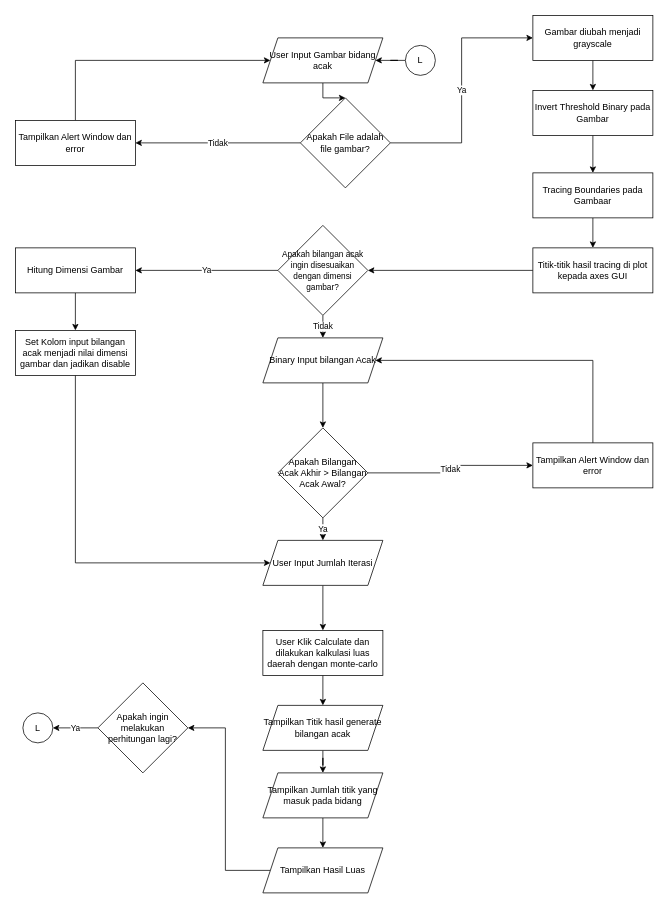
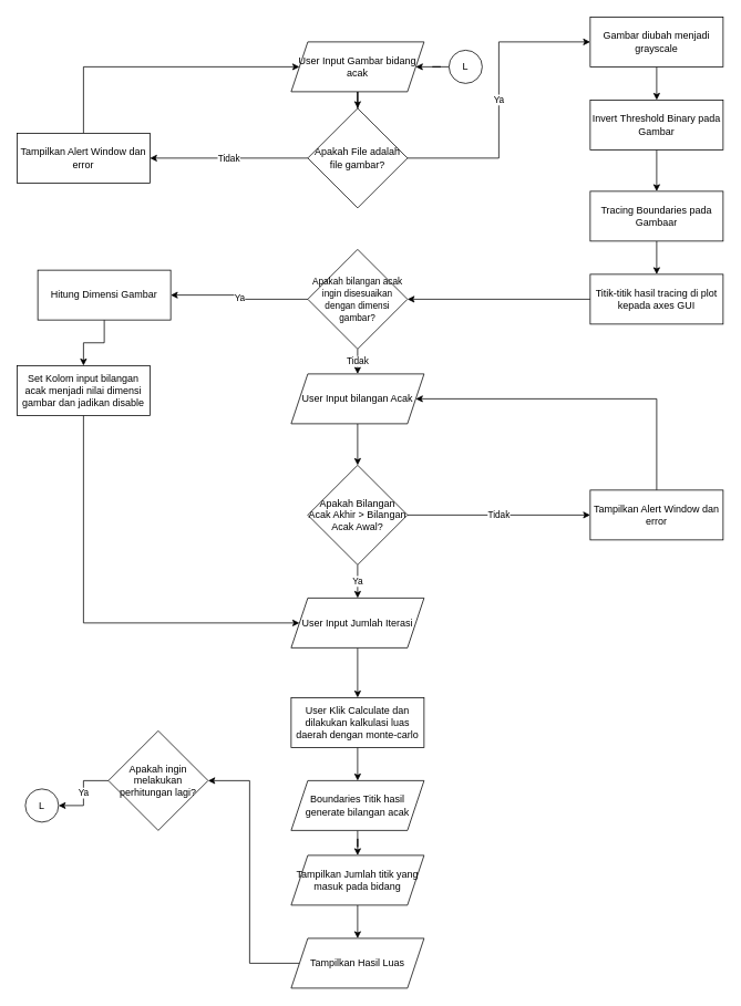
  <mxCell id="0" />
  <mxCell id="1" parent="0" />
  <mxCell id="2" style="edgeStyle=orthogonalEdgeStyle;rounded=0;orthogonalLoop=1;jettySize=auto;html=1;" edge="1" parent="1" source="3" target="6"><mxGeometry relative="1" as="geometry" /></mxCell>
  <mxCell id="3" value="User Input Gambar bidang acak" style="shape=parallelogram;perimeter=parallelogramPerimeter;whiteSpace=wrap;html=1;fixedSize=1;" vertex="1" parent="1"><mxGeometry x="350" y="50" width="160" height="60" as="geometry" /></mxCell>
  <mxCell id="4" value="Tidak" style="edgeStyle=orthogonalEdgeStyle;rounded=0;orthogonalLoop=1;jettySize=auto;html=1;entryX=1;entryY=0.5;entryDx=0;entryDy=0;" edge="1" parent="1" source="6" target="8"><mxGeometry relative="1" as="geometry" /></mxCell>
  <mxCell id="5" value="Ya" style="edgeStyle=orthogonalEdgeStyle;rounded=0;orthogonalLoop=1;jettySize=auto;html=1;entryX=0;entryY=0.5;entryDx=0;entryDy=0;" edge="1" parent="1" source="6" target="10"><mxGeometry relative="1" as="geometry" /></mxCell>
- <mxCell id="6" value="Apakah File adalah file gambar?" style="rhombus;whiteSpace=wrap;html=1;" vertex="1" parent="1"><mxGeometry x="400" y="130" width="120" height="120" as="geometry" /></mxCell>
+ <mxCell id="6" value="Apakah File adalah file gambar?" style="rhombus;whiteSpace=wrap;html=1;" vertex="1" parent="1"><mxGeometry x="370" y="130" width="120" height="120" as="geometry" /></mxCell>
  <mxCell id="7" style="edgeStyle=orthogonalEdgeStyle;rounded=0;orthogonalLoop=1;jettySize=auto;html=1;entryX=0;entryY=0.5;entryDx=0;entryDy=0;" edge="1" parent="1" source="8" target="3"><mxGeometry relative="1" as="geometry"><Array as="points"><mxPoint x="100" y="80" /></Array></mxGeometry></mxCell>
  <mxCell id="8" value="Tampilkan Alert Window dan error" style="rounded=0;whiteSpace=wrap;html=1;" vertex="1" parent="1"><mxGeometry x="20" y="160" width="160" height="60" as="geometry" /></mxCell>
  <mxCell id="9" style="edgeStyle=orthogonalEdgeStyle;rounded=0;orthogonalLoop=1;jettySize=auto;html=1;" edge="1" parent="1" source="10" target="12"><mxGeometry relative="1" as="geometry" /></mxCell>
  <mxCell id="10" value="Gambar diubah menjadi grayscale" style="rounded=0;whiteSpace=wrap;html=1;" vertex="1" parent="1"><mxGeometry x="710" y="20" width="160" height="60" as="geometry" /></mxCell>
  <mxCell id="11" style="edgeStyle=orthogonalEdgeStyle;rounded=0;orthogonalLoop=1;jettySize=auto;html=1;" edge="1" parent="1" source="12" target="14"><mxGeometry relative="1" as="geometry" /></mxCell>
  <mxCell id="12" value="Invert Threshold Binary pada Gambar" style="rounded=0;whiteSpace=wrap;html=1;" vertex="1" parent="1"><mxGeometry x="710" y="120" width="160" height="60" as="geometry" /></mxCell>
  <mxCell id="13" style="edgeStyle=orthogonalEdgeStyle;rounded=0;orthogonalLoop=1;jettySize=auto;html=1;entryX=0.5;entryY=0;entryDx=0;entryDy=0;" edge="1" parent="1" source="14" target="16"><mxGeometry relative="1" as="geometry" /></mxCell>
  <mxCell id="14" value="Tracing Boundaries pada Gambaar" style="rounded=0;whiteSpace=wrap;html=1;" vertex="1" parent="1"><mxGeometry x="710" y="230" width="160" height="60" as="geometry" /></mxCell>
  <mxCell id="15" style="edgeStyle=orthogonalEdgeStyle;rounded=0;orthogonalLoop=1;jettySize=auto;html=1;entryX=1;entryY=0.5;entryDx=0;entryDy=0;" edge="1" parent="1" source="16" target="19"><mxGeometry relative="1" as="geometry" /></mxCell>
  <mxCell id="16" value="Titik-titik hasil tracing di plot kepada axes GUI" style="rounded=0;whiteSpace=wrap;html=1;" vertex="1" parent="1"><mxGeometry x="710" y="330" width="160" height="60" as="geometry" /></mxCell>
  <mxCell id="17" value="Ya" style="edgeStyle=orthogonalEdgeStyle;rounded=0;orthogonalLoop=1;jettySize=auto;html=1;entryX=1;entryY=0.5;entryDx=0;entryDy=0;" edge="1" parent="1" source="19" target="21"><mxGeometry relative="1" as="geometry" /></mxCell>
  <mxCell id="18" value="Tidak" style="edgeStyle=orthogonalEdgeStyle;rounded=0;orthogonalLoop=1;jettySize=auto;html=1;" edge="1" parent="1" source="19" target="25"><mxGeometry relative="1" as="geometry" /></mxCell>
  <mxCell id="19" value="&lt;font style=&quot;font-size: 11px;&quot;&gt;Apakah bilangan acak ingin disesuaikan dengan dimensi gambar?&lt;br&gt;&lt;/font&gt;" style="rhombus;whiteSpace=wrap;html=1;" vertex="1" parent="1"><mxGeometry x="370" y="300" width="120" height="120" as="geometry" /></mxCell>
  <mxCell id="20" style="edgeStyle=orthogonalEdgeStyle;rounded=0;orthogonalLoop=1;jettySize=auto;html=1;entryX=0.5;entryY=0;entryDx=0;entryDy=0;" edge="1" parent="1" source="21" target="23"><mxGeometry relative="1" as="geometry" /></mxCell>
- <mxCell id="21" value="Hitung Dimensi Gambar" style="rounded=0;whiteSpace=wrap;html=1;" vertex="1" parent="1"><mxGeometry x="20" y="330" width="160" height="60" as="geometry" /></mxCell>
+ <mxCell id="21" value="Hitung Dimensi Gambar" style="rounded=0;whiteSpace=wrap;html=1;" vertex="1" parent="1"><mxGeometry x="45" y="325" width="160" height="60" as="geometry" /></mxCell>
  <mxCell id="22" style="edgeStyle=orthogonalEdgeStyle;rounded=0;orthogonalLoop=1;jettySize=auto;html=1;entryX=0;entryY=0.5;entryDx=0;entryDy=0;" edge="1" parent="1" source="23" target="32"><mxGeometry relative="1" as="geometry"><Array as="points"><mxPoint x="100" y="750" /></Array></mxGeometry></mxCell>
  <mxCell id="23" value="Set Kolom input bilangan acak menjadi nilai dimensi gambar dan jadikan disable" style="rounded=0;whiteSpace=wrap;html=1;" vertex="1" parent="1"><mxGeometry x="20" y="440" width="160" height="60" as="geometry" /></mxCell>
  <mxCell id="24" style="edgeStyle=orthogonalEdgeStyle;rounded=0;orthogonalLoop=1;jettySize=auto;html=1;" edge="1" parent="1" source="25" target="28"><mxGeometry relative="1" as="geometry" /></mxCell>
- <mxCell id="25" value="Binary Input bilangan Acak" style="shape=parallelogram;perimeter=parallelogramPerimeter;whiteSpace=wrap;html=1;fixedSize=1;" vertex="1" parent="1"><mxGeometry x="350" y="450" width="160" height="60" as="geometry" /></mxCell>
+ <mxCell id="25" value="User Input bilangan Acak" style="shape=parallelogram;perimeter=parallelogramPerimeter;whiteSpace=wrap;html=1;fixedSize=1;" vertex="1" parent="1"><mxGeometry x="350" y="450" width="160" height="60" as="geometry" /></mxCell>
  <mxCell id="26" value="Tidak" style="edgeStyle=orthogonalEdgeStyle;rounded=0;orthogonalLoop=1;jettySize=auto;html=1;entryX=0;entryY=0.5;entryDx=0;entryDy=0;" edge="1" parent="1" source="28" target="30"><mxGeometry relative="1" as="geometry" /></mxCell>
  <mxCell id="27" value="Ya" style="edgeStyle=orthogonalEdgeStyle;rounded=0;orthogonalLoop=1;jettySize=auto;html=1;" edge="1" parent="1" source="28" target="32"><mxGeometry relative="1" as="geometry" /></mxCell>
- <mxCell id="28" value="Apakah Bilangan Acak Akhir &amp;gt; Bilangan Acak Awal?" style="rhombus;whiteSpace=wrap;html=1;" vertex="1" parent="1"><mxGeometry x="370" y="570" width="120" height="120" as="geometry" /></mxCell>
+ <mxCell id="28" value="Apakah Bilangan Acak Akhir &amp;gt; Bilangan Acak Awal?" style="rhombus;whiteSpace=wrap;html=1;" vertex="1" parent="1"><mxGeometry x="370" y="560" width="120" height="120" as="geometry" /></mxCell>
  <mxCell id="29" style="edgeStyle=orthogonalEdgeStyle;rounded=0;orthogonalLoop=1;jettySize=auto;html=1;entryX=1;entryY=0.5;entryDx=0;entryDy=0;" edge="1" parent="1" source="30" target="25"><mxGeometry relative="1" as="geometry"><Array as="points"><mxPoint x="790" y="480" /></Array></mxGeometry></mxCell>
  <mxCell id="30" value="Tampilkan Alert Window dan error" style="rounded=0;whiteSpace=wrap;html=1;" vertex="1" parent="1"><mxGeometry x="710" y="590" width="160" height="60" as="geometry" /></mxCell>
  <mxCell id="31" style="edgeStyle=orthogonalEdgeStyle;rounded=0;orthogonalLoop=1;jettySize=auto;html=1;" edge="1" parent="1" source="32" target="34"><mxGeometry relative="1" as="geometry" /></mxCell>
  <mxCell id="32" value="User Input Jumlah Iterasi" style="shape=parallelogram;perimeter=parallelogramPerimeter;whiteSpace=wrap;html=1;fixedSize=1;" vertex="1" parent="1"><mxGeometry x="350" y="720" width="160" height="60" as="geometry" /></mxCell>
  <mxCell id="33" style="edgeStyle=orthogonalEdgeStyle;rounded=0;orthogonalLoop=1;jettySize=auto;html=1;entryX=0.5;entryY=0;entryDx=0;entryDy=0;" edge="1" parent="1" source="34" target="36"><mxGeometry relative="1" as="geometry" /></mxCell>
  <mxCell id="34" value="User Klik Calculate dan dilakukan kalkulasi luas daerah dengan monte-carlo" style="rounded=0;whiteSpace=wrap;html=1;" vertex="1" parent="1"><mxGeometry x="350" y="840" width="160" height="60" as="geometry" /></mxCell>
  <mxCell id="35" style="edgeStyle=orthogonalEdgeStyle;rounded=0;orthogonalLoop=1;jettySize=auto;html=1;" edge="1" parent="1" source="36" target="38"><mxGeometry relative="1" as="geometry" /></mxCell>
- <mxCell id="36" value="Tampilkan Titik hasil generate bilangan acak" style="shape=parallelogram;perimeter=parallelogramPerimeter;whiteSpace=wrap;html=1;fixedSize=1;" vertex="1" parent="1"><mxGeometry x="350" y="940" width="160" height="60" as="geometry" /></mxCell>
+ <mxCell id="36" value="Boundaries Titik hasil generate bilangan acak" style="shape=parallelogram;perimeter=parallelogramPerimeter;whiteSpace=wrap;html=1;fixedSize=1;" vertex="1" parent="1"><mxGeometry x="350" y="940" width="160" height="60" as="geometry" /></mxCell>
  <mxCell id="37" style="edgeStyle=orthogonalEdgeStyle;rounded=0;orthogonalLoop=1;jettySize=auto;html=1;" edge="1" parent="1" source="38" target="40"><mxGeometry relative="1" as="geometry" /></mxCell>
  <mxCell id="38" value="Tampilkan Jumlah titik yang masuk pada bidang" style="shape=parallelogram;perimeter=parallelogramPerimeter;whiteSpace=wrap;html=1;fixedSize=1;" vertex="1" parent="1"><mxGeometry x="350" y="1030" width="160" height="60" as="geometry" /></mxCell>
  <mxCell id="39" style="edgeStyle=orthogonalEdgeStyle;rounded=0;orthogonalLoop=1;jettySize=auto;html=1;entryX=1;entryY=0.5;entryDx=0;entryDy=0;" edge="1" parent="1" source="40" target="42"><mxGeometry relative="1" as="geometry" /></mxCell>
  <mxCell id="40" value="Tampilkan Hasil Luas" style="shape=parallelogram;perimeter=parallelogramPerimeter;whiteSpace=wrap;html=1;fixedSize=1;" vertex="1" parent="1"><mxGeometry x="350" y="1130" width="160" height="60" as="geometry" /></mxCell>
  <mxCell id="41" value="Ya" style="edgeStyle=orthogonalEdgeStyle;rounded=0;orthogonalLoop=1;jettySize=auto;html=1;" edge="1" parent="1" source="42" target="43"><mxGeometry relative="1" as="geometry" /></mxCell>
- <mxCell id="42" value="Apakah ingin melakukan perhitungan lagi?" style="rhombus;whiteSpace=wrap;html=1;" vertex="1" parent="1"><mxGeometry x="130" y="910" width="120" height="120" as="geometry" /></mxCell>
+ <mxCell id="42" value="Apakah ingin melakukan perhitungan lagi?" style="rhombus;whiteSpace=wrap;html=1;" vertex="1" parent="1"><mxGeometry x="130" y="880" width="120" height="120" as="geometry" /></mxCell>
  <mxCell id="43" value="L" style="ellipse;whiteSpace=wrap;html=1;aspect=fixed;" vertex="1" parent="1"><mxGeometry x="30" y="950" width="40" height="40" as="geometry" /></mxCell>
  <mxCell id="44" style="edgeStyle=orthogonalEdgeStyle;rounded=0;orthogonalLoop=1;jettySize=auto;html=1;entryX=1;entryY=0.5;entryDx=0;entryDy=0;" edge="1" parent="1" source="45" target="3"><mxGeometry relative="1" as="geometry" /></mxCell>
  <mxCell id="45" value="L" style="ellipse;whiteSpace=wrap;html=1;aspect=fixed;" vertex="1" parent="1"><mxGeometry x="540" y="60" width="40" height="40" as="geometry" /></mxCell>
